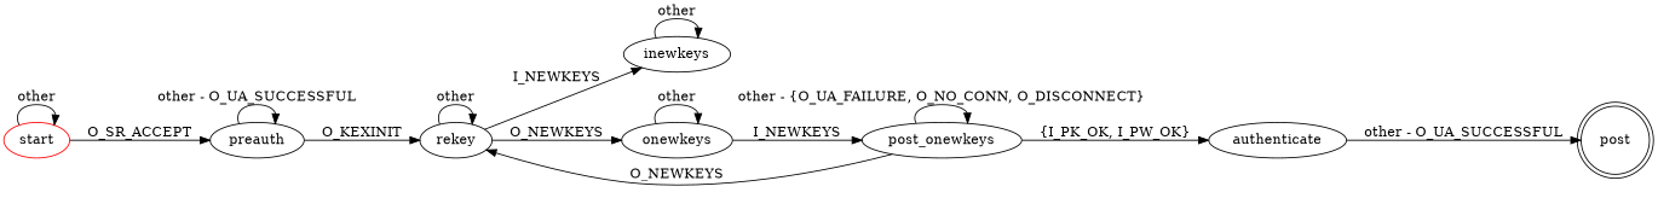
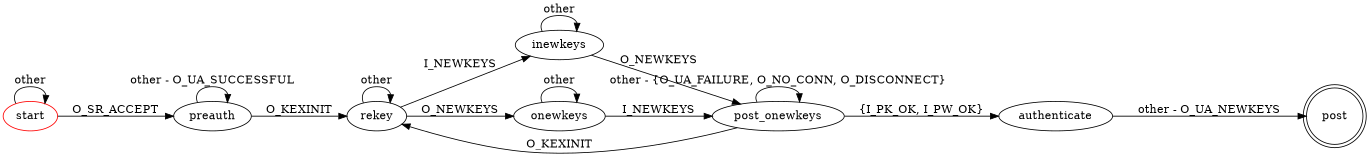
  digraph {
    rankdir=LR
    start [color=red]
    preauth
    n3 [label=rekey]
    n4 [label=post shape=doublecircle]
    inewkeys
    onewkeys
    n7 [label=post_onewkeys]
    authenticate
    start -> start [label=other]
    start -> preauth [label=O_SR_ACCEPT]
    preauth -> preauth [label="other - O_UA_SUCCESSFUL"]
    preauth -> n3 [label=O_KEXINIT]
    n3 -> n3 [label=other]
    n3 -> inewkeys [label=I_NEWKEYS]
    n3 -> onewkeys [label=O_NEWKEYS]
    inewkeys -> inewkeys [label=other]
+   inewkeys -> n7 [label=O_NEWKEYS]
    onewkeys -> onewkeys [label=other]
    onewkeys -> n7 [label=I_NEWKEYS]
-   n7 -> n3 [label=O_NEWKEYS]
+   n7 -> n3 [label=O_KEXINIT]
    n7 -> n7 [label="other - {O_UA_FAILURE, O_NO_CONN, O_DISCONNECT}"]
    n7 -> authenticate [label="{I_PK_OK, I_PW_OK}"]
-   authenticate -> n4 [label="other - O_UA_SUCCESSFUL"]
+   authenticate -> n4 [label="other - O_UA_NEWKEYS"]
  }
